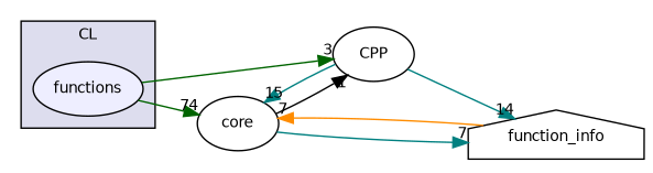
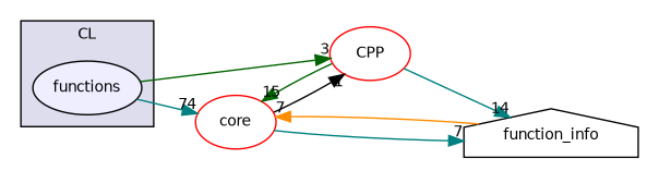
  digraph {
    compound=true
    rankdir=LR
    node [fillcolor=white fontname=Helvetica fontsize=10 shape=ellipse style=filled]
    edge [color=teal headlabel=7 labeldistance=1.5 labelfontname=Helvetica labelfontsize=10]
    n1 [fillcolor="#eeeeff" label=functions pencolor=black]
-   n2 [color=black label=core]
-   n3 [color=black label=CPP]
+   n2 [color=red label=core]
+   n3 [color=red label=CPP]
    n4 [label=function_info shape=house fillcolor="" style=""]
    subgraph cluster_1 {
      bgcolor="#ddddee"
      fontname=Helvetica
      fontsize=10
      label=CL
      pencolor=black
      n1
    }
-   n1 -> n2 [color=darkgreen headlabel=74]
+   n1 -> n2 [headlabel=74]
    n1 -> n3 [color=darkgreen headlabel=3]
    n2 -> n3 [color=black headlabel=1]
    n2 -> n4
-   n3 -> n2 [headlabel=15]
+   n3 -> n2 [color=darkgreen headlabel=15]
    n3 -> n4 [headlabel=14]
    n4 -> n2 [color=darkorange]
  }
